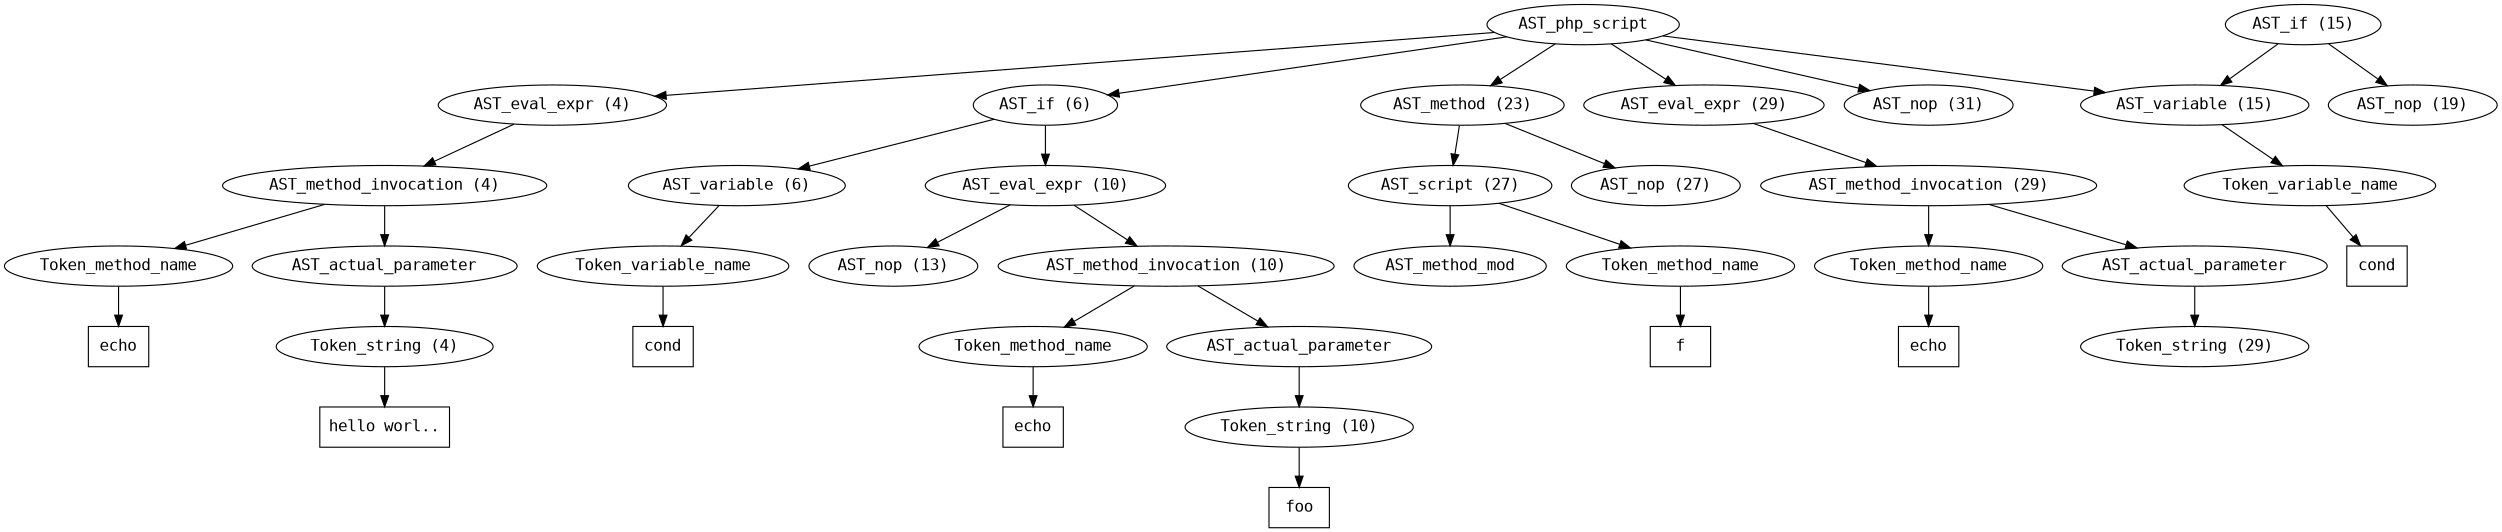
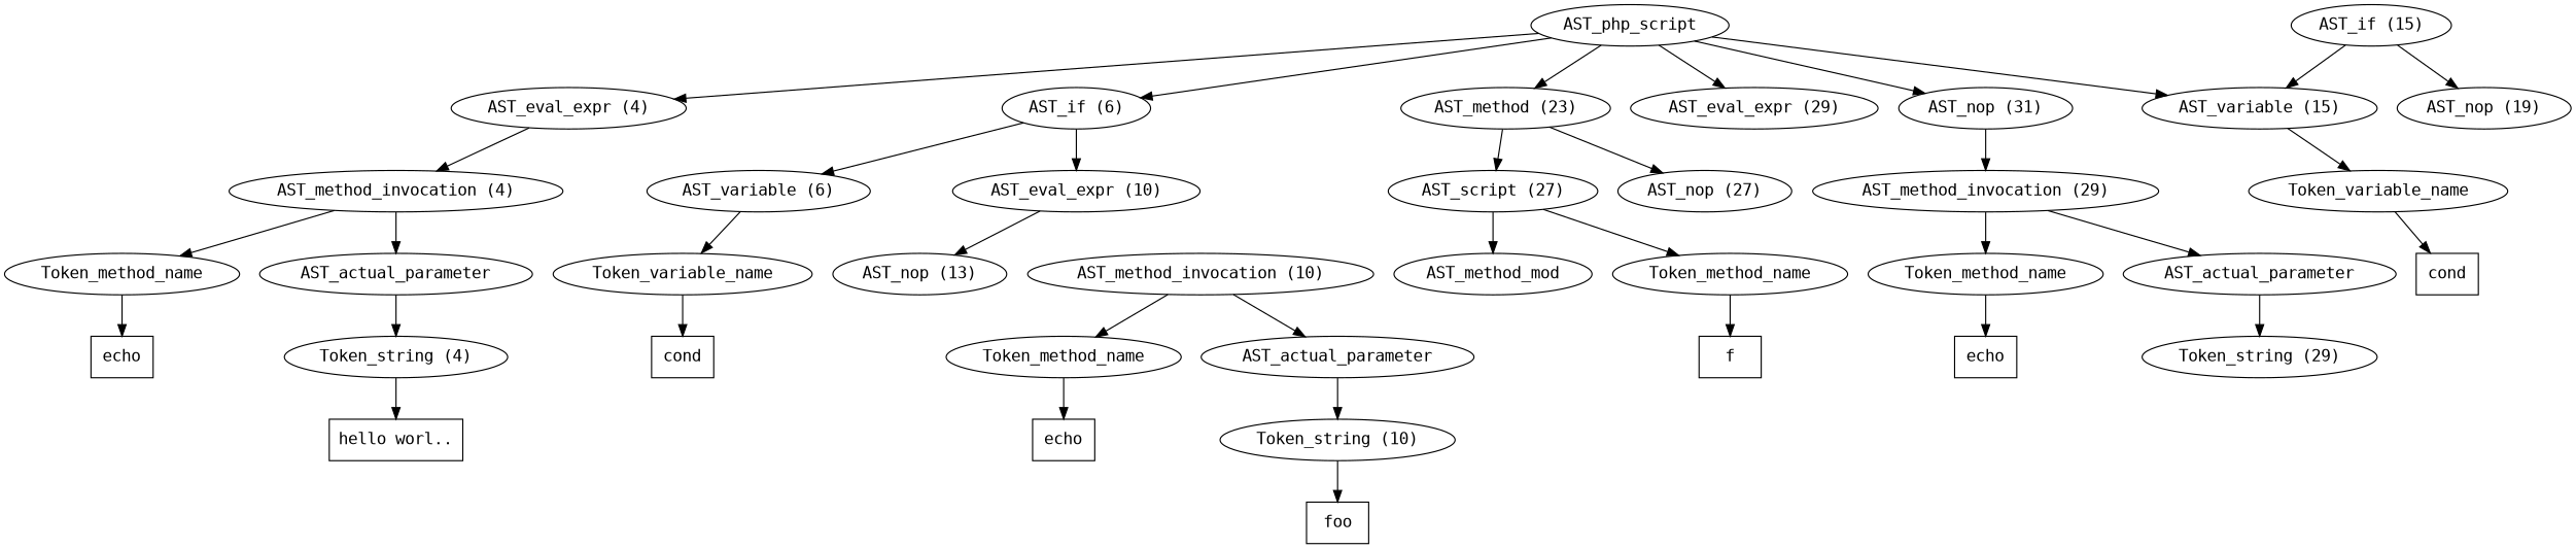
  digraph {
    fontname="DejaVu Sans Mono"
    node [fontname="DejaVu Sans Mono"]
    edge [fontname="DejaVu Sans Mono"]
    n1 [label=AST_php_script]
    n2 [label="AST_eval_expr (4)"]
    n3 [label="AST_if (6)"]
    n4 [label="AST_method (23)"]
    n5 [label="AST_eval_expr (29)"]
    n6 [label="AST_nop (31)"]
    n7 [label="AST_variable (15)"]
    n8 [label="AST_method_invocation (4)"]
    n9 [label="AST_variable (6)"]
    n10 [label="AST_eval_expr (10)"]
    n11 [label="AST_if (15)"]
    n12 [label="AST_nop (19)"]
    n13 [label="AST_script (27)"]
    n14 [label="AST_nop (27)"]
    n15 [label="AST_method_invocation (29)"]
    n16 [label=Token_method_name]
    n17 [label=AST_actual_parameter]
    n18 [label=echo shape=box]
    n19 [label="Token_string (4)"]
    n20 [label="hello worl.." shape=box]
    n21 [label=Token_variable_name]
    n22 [label="AST_nop (13)"]
    n23 [label="AST_method_invocation (10)"]
    n24 [label=cond shape=box]
    n25 [label=Token_method_name]
    n26 [label=AST_actual_parameter]
    n27 [label=echo shape=box]
    n28 [label="Token_string (10)"]
    n29 [label=foo shape=box]
    n30 [label=Token_variable_name]
    n31 [label=cond shape=box]
    n32 [label=AST_method_mod]
    n33 [label=Token_method_name]
    n34 [label=f shape=box]
    n35 [label=Token_method_name]
    n36 [label=AST_actual_parameter]
    n37 [label=echo shape=box]
    n38 [label="Token_string (29)"]
    n1 -> n2
    n1 -> n3
    n1 -> n4
    n1 -> n5
    n1 -> n6
    n1 -> n7
    n2 -> n8
    n3 -> n9
    n3 -> n10
    n4 -> n13
    n4 -> n14
-   n5 -> n15
+   n6 -> n15
    n7 -> n30
    n8 -> n16
    n8 -> n17
    n9 -> n21
    n10 -> n22
-   n10 -> n23
    n11 -> n7
    n11 -> n12
    n13 -> n32
    n13 -> n33
    n15 -> n35
    n15 -> n36
    n16 -> n18
    n17 -> n19
    n19 -> n20
    n21 -> n24
    n23 -> n25
    n23 -> n26
    n25 -> n27
    n26 -> n28
    n28 -> n29
    n30 -> n31
    n33 -> n34
    n35 -> n37
    n36 -> n38
  }
